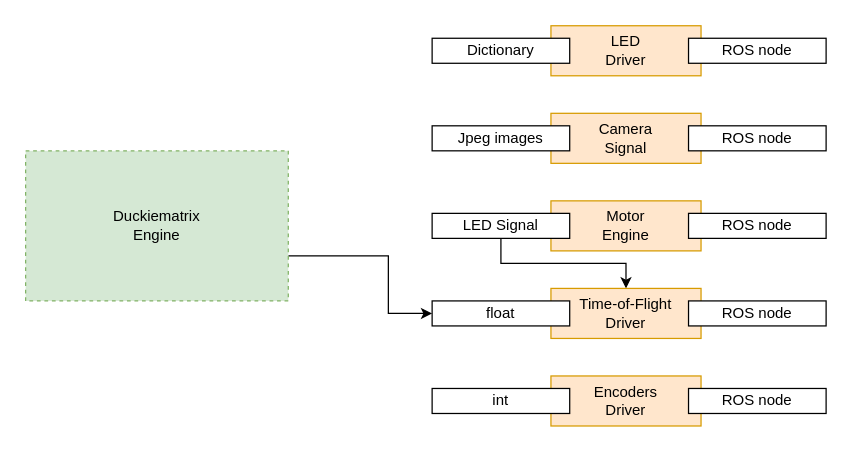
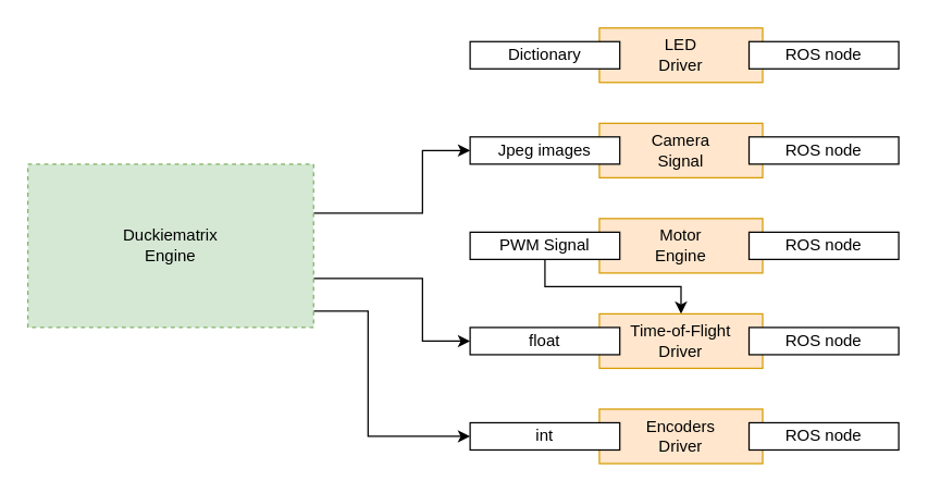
  <mxCell id="0" />
  <mxCell id="1" parent="0" />
  <mxCell id="2" value="Camera &lt;br&gt;Signal" style="rounded=0;whiteSpace=wrap;html=1;fillColor=#ffe6cc;strokeColor=#d79b00;" parent="1" vertex="1"><mxGeometry x="440" y="90" width="120" height="40" as="geometry" /></mxCell>
+ <mxCell id="3" style="edgeStyle=orthogonalEdgeStyle;rounded=0;orthogonalLoop=1;jettySize=auto;html=1;exitX=0;exitY=0.5;exitDx=0;exitDy=0;startArrow=classic;startFill=1;endArrow=none;endFill=0;entryX=1;entryY=0.3;entryDx=0;entryDy=0;entryPerimeter=0;" parent="1" source="4" target="13" edge="1"><mxGeometry relative="1" as="geometry"><mxPoint x="250" y="150" as="targetPoint" /><Array as="points"><mxPoint x="310" y="110" /><mxPoint x="310" y="156" /></Array></mxGeometry></mxCell>
  <mxCell id="4" value="Jpeg images" style="rounded=0;whiteSpace=wrap;html=1;" parent="1" vertex="1"><mxGeometry x="345" y="100" width="110" height="20" as="geometry" /></mxCell>
  <mxCell id="5" value="Motor&lt;br&gt;Engine" style="rounded=0;whiteSpace=wrap;html=1;fillColor=#ffe6cc;strokeColor=#d79b00;" parent="1" vertex="1"><mxGeometry x="440" y="160" width="120" height="40" as="geometry" /></mxCell>
  <mxCell id="6" style="edgeStyle=orthogonalEdgeStyle;rounded=0;orthogonalLoop=1;jettySize=auto;html=1;" parent="1" source="7" target="8" edge="1"><mxGeometry relative="1" as="geometry" /></mxCell>
- <mxCell id="7" value="LED Signal" style="rounded=0;whiteSpace=wrap;html=1;" parent="1" vertex="1"><mxGeometry x="345" y="170" width="110" height="20" as="geometry" /></mxCell>
+ <mxCell id="7" value="PWM Signal" style="rounded=0;whiteSpace=wrap;html=1;" parent="1" vertex="1"><mxGeometry x="345" y="170" width="110" height="20" as="geometry" /></mxCell>
  <mxCell id="8" value="Time-of-Flight&lt;br&gt;Driver" style="rounded=0;whiteSpace=wrap;html=1;fillColor=#ffe6cc;strokeColor=#d79b00;" parent="1" vertex="1"><mxGeometry x="440" y="230" width="120" height="40" as="geometry" /></mxCell>
  <mxCell id="9" value="ROS node" style="rounded=0;whiteSpace=wrap;html=1;" parent="1" vertex="1"><mxGeometry x="550" y="240" width="110" height="20" as="geometry" /></mxCell>
  <mxCell id="10" style="edgeStyle=orthogonalEdgeStyle;rounded=0;orthogonalLoop=1;jettySize=auto;html=1;startArrow=classic;startFill=1;endArrow=none;endFill=0;entryX=1;entryY=0.7;entryDx=0;entryDy=0;entryPerimeter=0;" parent="1" source="11" target="13" edge="1"><mxGeometry relative="1" as="geometry"><mxPoint x="260" y="200" as="targetPoint" /><Array as="points"><mxPoint x="310" y="250" /><mxPoint x="310" y="204" /></Array></mxGeometry></mxCell>
  <mxCell id="11" value="float" style="rounded=0;whiteSpace=wrap;html=1;" parent="1" vertex="1"><mxGeometry x="345" y="240" width="110" height="20" as="geometry" /></mxCell>
+ <mxCell id="12" style="edgeStyle=none;rounded=0;html=1;exitX=1;exitY=0.9;exitDx=0;exitDy=0;exitPerimeter=0;entryX=0;entryY=0.5;entryDx=0;entryDy=0;" edge="1" parent="1" source="13" target="21"><mxGeometry relative="1" as="geometry"><Array as="points"><mxPoint x="270" y="228" /><mxPoint x="270" y="280" /><mxPoint x="270" y="320" /></Array></mxGeometry></mxCell>
  <mxCell id="13" value="Duckiematrix&lt;br&gt;Engine" style="rounded=0;whiteSpace=wrap;html=1;fillColor=#d5e8d4;strokeColor=#82b366;points=[[0,0,0,0,0],[0,0.25,0,0,0],[0,0.5,0,0,0],[0,0.75,0,0,0],[0,1,0,0,0],[0.25,0,0,0,0],[0.25,1,0,0,0],[0.5,0,0,0,0],[0.5,1,0,0,0],[0.75,0,0,0,0],[0.75,1,0,0,0],[1,0.12,0,0,0],[1,0.3,0,0,0],[1,0.5,0,0,0],[1,0.7,0,0,0],[1,0.9,0,0,0]];dashed=1;" parent="1" vertex="1"><mxGeometry x="20" y="120" width="210" height="120" as="geometry" /></mxCell>
  <mxCell id="14" value="ROS node" style="rounded=0;whiteSpace=wrap;html=1;" parent="1" vertex="1"><mxGeometry x="550" y="100" width="110" height="20" as="geometry" /></mxCell>
  <mxCell id="15" value="ROS node" style="rounded=0;whiteSpace=wrap;html=1;" parent="1" vertex="1"><mxGeometry x="550" y="170" width="110" height="20" as="geometry" /></mxCell>
  <mxCell id="16" value="LED&lt;br&gt;Driver" style="rounded=0;whiteSpace=wrap;html=1;fillColor=#ffe6cc;strokeColor=#d79b00;" vertex="1" parent="1"><mxGeometry x="440" y="20" width="120" height="40" as="geometry" /></mxCell>
  <mxCell id="17" value="Dictionary" style="rounded=0;whiteSpace=wrap;html=1;" vertex="1" parent="1"><mxGeometry x="345" y="30" width="110" height="20" as="geometry" /></mxCell>
  <mxCell id="18" value="ROS node" style="rounded=0;whiteSpace=wrap;html=1;" vertex="1" parent="1"><mxGeometry x="550" y="30" width="110" height="20" as="geometry" /></mxCell>
  <mxCell id="19" value="Encoders&lt;br&gt;Driver" style="rounded=0;whiteSpace=wrap;html=1;fillColor=#ffe6cc;strokeColor=#d79b00;" vertex="1" parent="1"><mxGeometry x="440" y="300" width="120" height="40" as="geometry" /></mxCell>
  <mxCell id="20" value="ROS node" style="rounded=0;whiteSpace=wrap;html=1;" vertex="1" parent="1"><mxGeometry x="550" y="310" width="110" height="20" as="geometry" /></mxCell>
  <mxCell id="21" value="int" style="rounded=0;whiteSpace=wrap;html=1;" vertex="1" parent="1"><mxGeometry x="345" y="310" width="110" height="20" as="geometry" /></mxCell>
